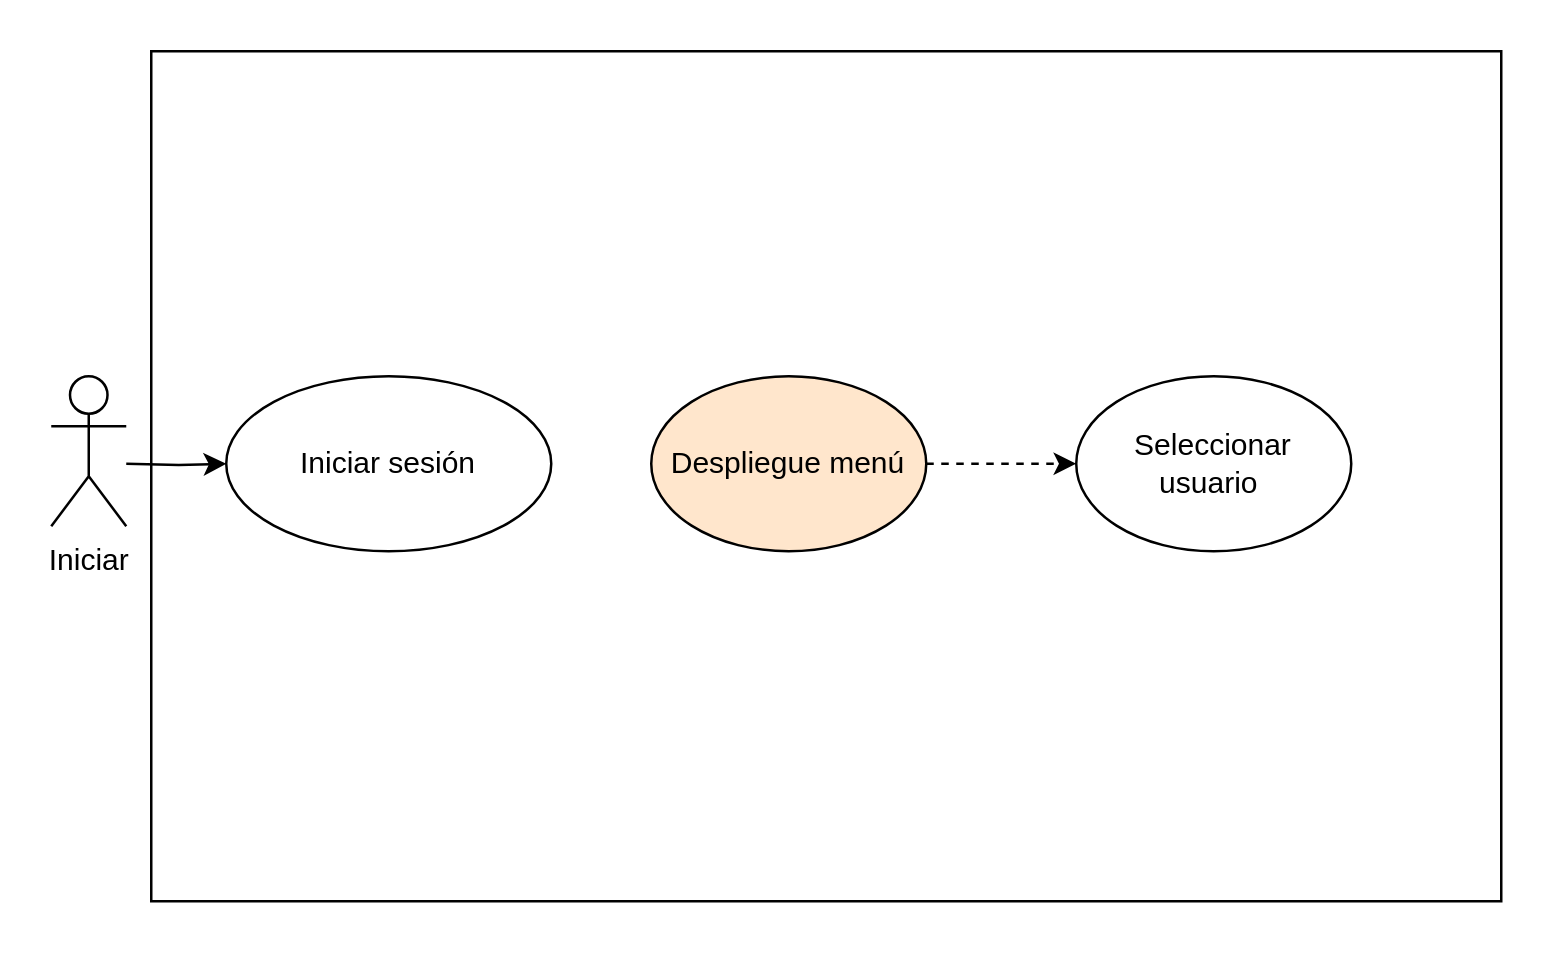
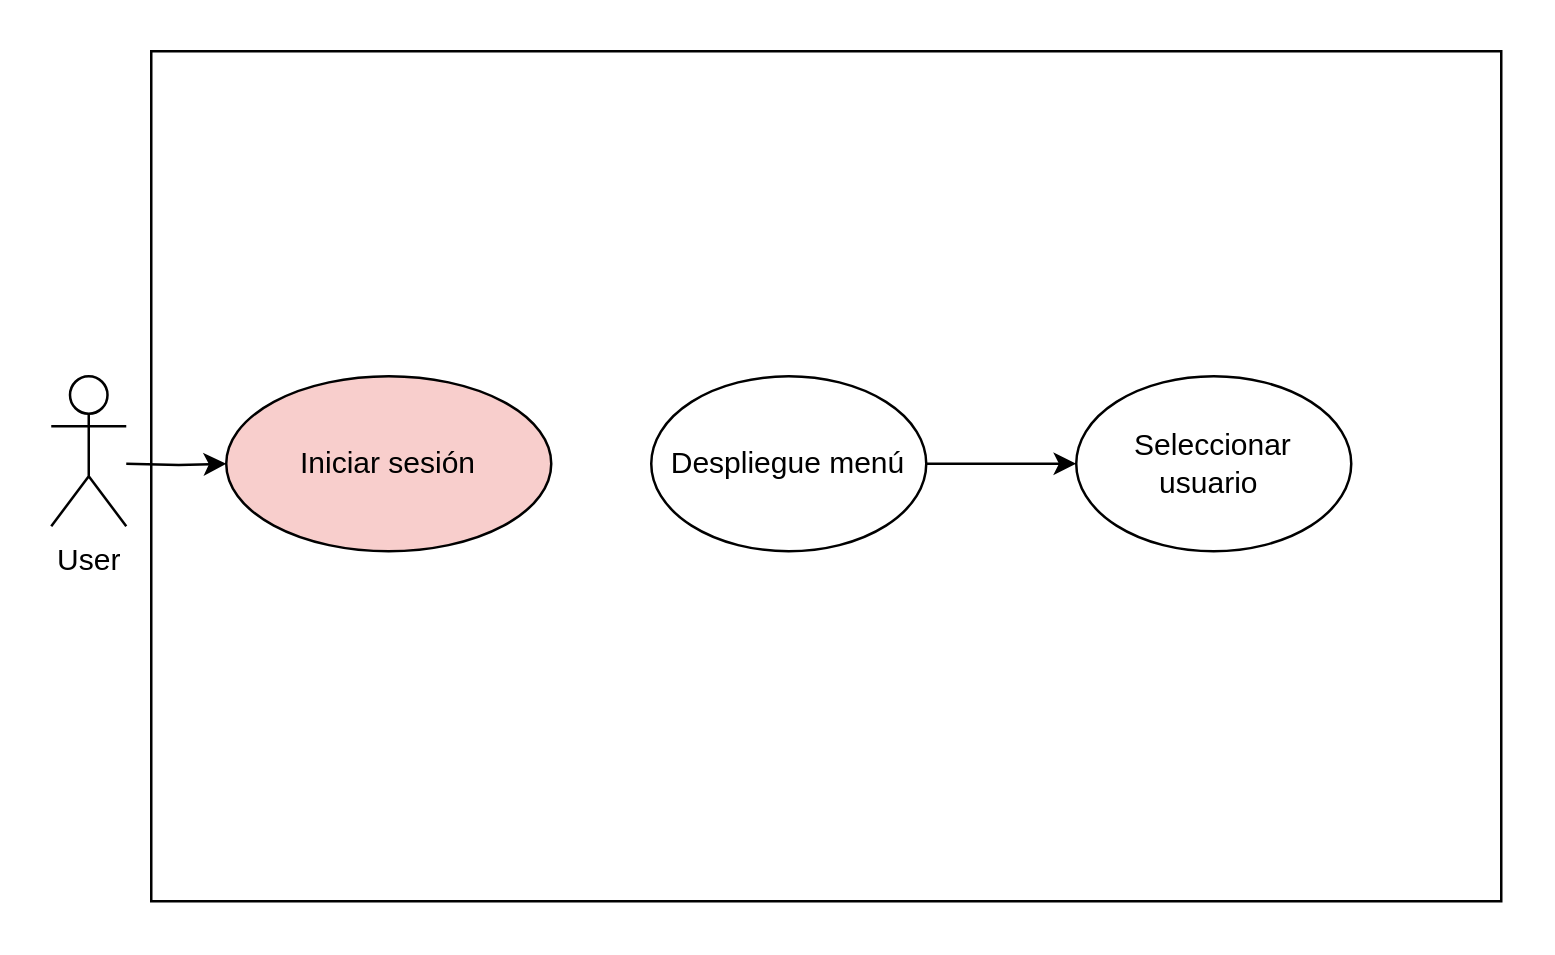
  <mxCell id="0" />
  <mxCell id="1" parent="0" />
  <mxCell id="2" value="4)Recuperación de usuario y contraseña" style="text;whiteSpace=wrap;" vertex="1" parent="1"><mxGeometry x="199" y="120" width="250" height="40" as="geometry" /></mxCell>
  <mxCell id="3" value="" style="rounded=0;whiteSpace=wrap;html=1;align=left;" vertex="1" parent="1"><mxGeometry x="60" y="20" width="540" height="340" as="geometry" /></mxCell>
  <mxCell id="4" value="" style="edgeStyle=orthogonalEdgeStyle;rounded=0;orthogonalLoop=1;jettySize=auto;html=1;" edge="1" parent="1" target="6"><mxGeometry relative="1" as="geometry"><mxPoint x="100" y="180" as="targetPoint" /><mxPoint x="50" y="185" as="sourcePoint" /></mxGeometry></mxCell>
- <mxCell id="5" value="Iniciar" style="shape=umlActor;verticalLabelPosition=bottom;verticalAlign=top;html=1;outlineConnect=0;" vertex="1" parent="1"><mxGeometry x="20" y="150" width="30" height="60" as="geometry" /></mxCell>
- <mxCell id="6" value="Iniciar sesión" style="ellipse;whiteSpace=wrap;html=1;" vertex="1" parent="1"><mxGeometry x="90" y="150" width="130" height="70" as="geometry" /></mxCell>
- <mxCell id="7" style="edgeStyle=orthogonalEdgeStyle;rounded=0;orthogonalLoop=1;jettySize=auto;html=1;entryX=0;entryY=0.5;entryDx=0;entryDy=0;dashed=1;" edge="1" parent="1" source="8" target="9"><mxGeometry relative="1" as="geometry" /></mxCell>
- <mxCell id="8" value="Despliegue menú" style="ellipse;whiteSpace=wrap;html=1;fillColor=#ffe6cc;" vertex="1" parent="1"><mxGeometry x="260" y="150" width="110" height="70" as="geometry" /></mxCell>
+ <mxCell id="5" value="User" style="shape=umlActor;verticalLabelPosition=bottom;verticalAlign=top;html=1;outlineConnect=0;" vertex="1" parent="1"><mxGeometry x="20" y="150" width="30" height="60" as="geometry" /></mxCell>
+ <mxCell id="6" value="Iniciar sesión" style="ellipse;whiteSpace=wrap;html=1;fillColor=#f8cecc;" vertex="1" parent="1"><mxGeometry x="90" y="150" width="130" height="70" as="geometry" /></mxCell>
+ <mxCell id="7" style="edgeStyle=orthogonalEdgeStyle;rounded=0;orthogonalLoop=1;jettySize=auto;html=1;entryX=0;entryY=0.5;entryDx=0;entryDy=0;" edge="1" parent="1" source="8" target="9"><mxGeometry relative="1" as="geometry" /></mxCell>
+ <mxCell id="8" value="Despliegue menú" style="ellipse;whiteSpace=wrap;html=1;" vertex="1" parent="1"><mxGeometry x="260" y="150" width="110" height="70" as="geometry" /></mxCell>
  <mxCell id="9" value="Seleccionar usuario&amp;nbsp;" style="ellipse;whiteSpace=wrap;html=1;" vertex="1" parent="1"><mxGeometry x="430" y="150" width="110" height="70" as="geometry" /></mxCell>
